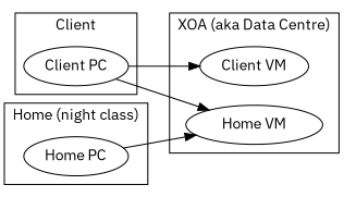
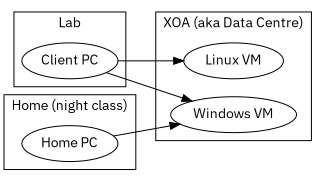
  digraph {
    fontname="IBM Plex Sans"
    rankdir=LR
    node [fontname="IBM Plex Sans"]
    edge [fontname="IBM Plex Sans"]
    n1 [label="Client PC"]
    n2 [label="Home PC"]
-   n3 [label="Client VM"]
-   n4 [label="Home VM"]
+   n3 [label="Linux VM"]
+   n4 [label="Windows VM"]
    subgraph cluster_1 {
-     label=Client
+     label=Lab
      n1
    }
    subgraph cluster_2 {
      label="Home (night class)"
      n2
    }
    subgraph cluster_3 {
      label="XOA (aka Data Centre)"
      n3
      n4
    }
    n1 -> n3
    n1 -> n4
    n2 -> n4
  }
